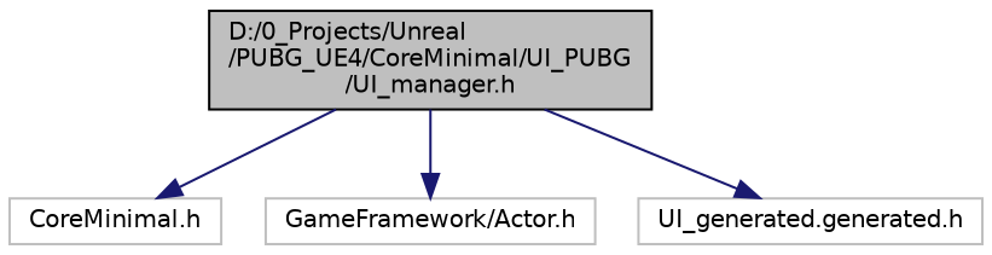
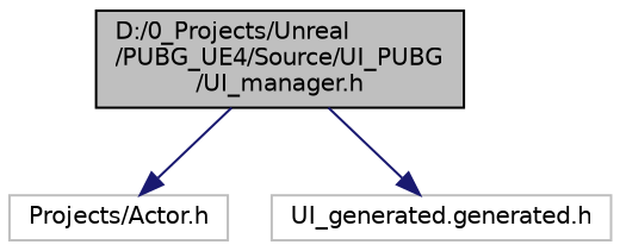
  digraph {
    node [color=grey75 fillcolor=white fontname=Helvetica fontsize=10 shape=record style=filled]
    edge [color=midnightblue fontname=Helvetica fontsize=10 labelfontname=Helvetica labelfontsize=10 style=solid]
-   n1 [color=black fillcolor=grey75 fontcolor=black height=0.2 label="D:/0_Projects/Unreal\l/PUBG_UE4/CoreMinimal/UI_PUBG\l/UI_manager.h" width=0.4]
-   n2 [height=0.2 label="CoreMinimal.h" width=0.4]
-   n3 [height=0.2 label="GameFramework/Actor.h" width=0.4]
+   n1 [color=black fillcolor=grey75 fontcolor=black height=0.2 label="D:/0_Projects/Unreal\l/PUBG_UE4/Source/UI_PUBG\l/UI_manager.h" width=0.4]
+   n3 [height=0.2 label="Projects/Actor.h" width=0.4]
    n4 [height=0.2 label="UI_generated.generated.h" width=0.4]
-   n1 -> n2
    n1 -> n3
    n1 -> n4
  }
